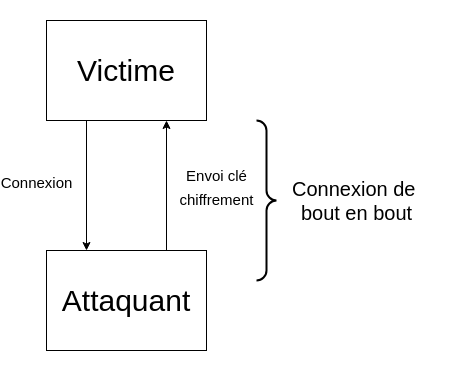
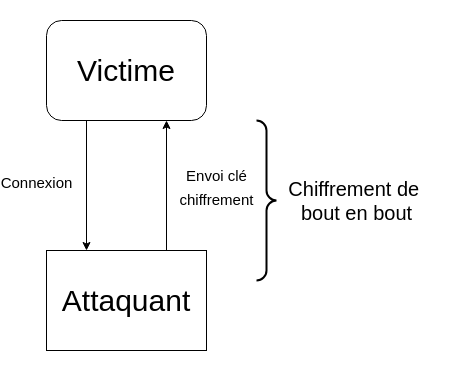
  <mxCell id="0" />
  <mxCell id="1" parent="0" />
  <mxCell id="2" value="&lt;font style=&quot;font-size: 15px;&quot;&gt;Connexion&lt;/font&gt;" style="edgeStyle=none;html=1;exitX=0.25;exitY=1;exitDx=0;exitDy=0;entryX=0.25;entryY=0;entryDx=0;entryDy=0;fontSize=30;" edge="1" parent="1" source="3" target="5"><mxGeometry x="-0.125" y="-50" relative="1" as="geometry"><mxPoint as="offset" /></mxGeometry></mxCell>
- <mxCell id="3" value="&lt;font style=&quot;font-size: 30px;&quot;&gt;Victime&lt;/font&gt;" style="rounded=0;whiteSpace=wrap;html=1;" vertex="1" parent="1"><mxGeometry x="20" y="20" width="160" height="100" as="geometry" /></mxCell>
+ <mxCell id="3" value="&lt;font style=&quot;font-size: 30px;&quot;&gt;Victime&lt;/font&gt;" style="whiteSpace=wrap;html=1;rounded=1;" vertex="1" parent="1"><mxGeometry x="20" y="20" width="160" height="100" as="geometry" /></mxCell>
  <mxCell id="4" value="&lt;font style=&quot;font-size: 15px;&quot;&gt;Envoi clé&lt;br&gt;chiffrement&lt;/font&gt;" style="edgeStyle=none;html=1;exitX=0.75;exitY=0;exitDx=0;exitDy=0;entryX=0.75;entryY=1;entryDx=0;entryDy=0;fontSize=20;" edge="1" parent="1" source="5" target="3"><mxGeometry y="-50" relative="1" as="geometry"><mxPoint as="offset" /></mxGeometry></mxCell>
  <mxCell id="5" value="&lt;font style=&quot;font-size: 30px;&quot;&gt;Attaquant&lt;/font&gt;" style="rounded=0;whiteSpace=wrap;html=1;" vertex="1" parent="1"><mxGeometry x="20" y="250" width="160" height="100" as="geometry" /></mxCell>
  <mxCell id="6" value="" style="group" vertex="1" connectable="0" parent="1"><mxGeometry x="230" y="120" width="180" height="160" as="geometry" /></mxCell>
  <mxCell id="7" value="" style="labelPosition=right;align=left;strokeWidth=2;shape=mxgraph.mockup.markup.curlyBrace;html=1;shadow=0;dashed=0;strokeColor=#000000;direction=north;fontSize=20;rotation=-180;" vertex="1" parent="6"><mxGeometry width="20" height="160" as="geometry" /></mxCell>
- <mxCell id="8" value="Connexion de&amp;nbsp;&lt;br&gt;bout en bout" style="text;html=1;align=center;verticalAlign=middle;resizable=0;points=[];autosize=1;strokeColor=none;fillColor=none;fontSize=20;" vertex="1" parent="6"><mxGeometry x="20" y="50" width="160" height="60" as="geometry" /></mxCell>
+ <mxCell id="8" value="Chiffrement de&amp;nbsp;&lt;br&gt;bout en bout" style="text;html=1;align=center;verticalAlign=middle;resizable=0;points=[];autosize=1;strokeColor=none;fillColor=none;fontSize=20;" vertex="1" parent="6"><mxGeometry x="20" y="50" width="160" height="60" as="geometry" /></mxCell>
